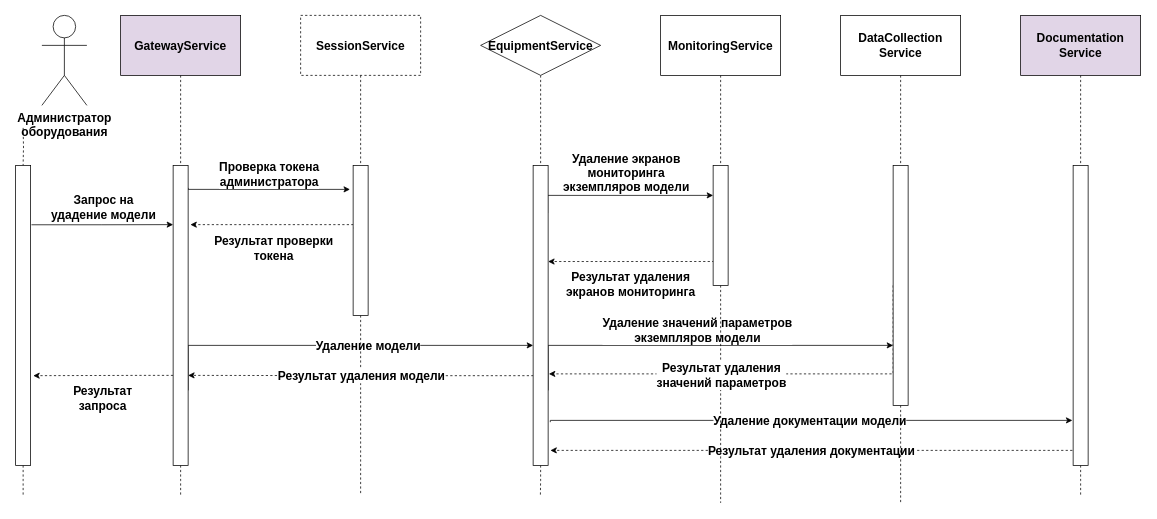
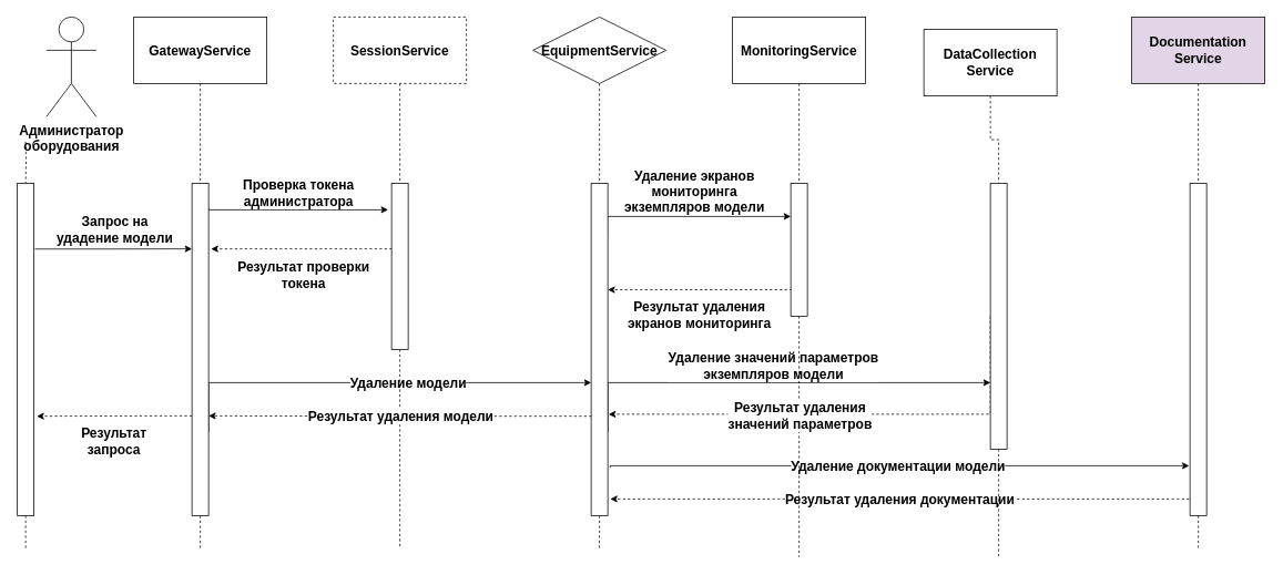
  <mxCell id="0" />
  <mxCell id="1" parent="0" />
  <mxCell id="2" style="edgeStyle=orthogonalEdgeStyle;rounded=0;orthogonalLoop=1;jettySize=auto;html=1;endArrow=none;endFill=0;dashed=1;fontSize=16;fontStyle=1" parent="1" target="6" edge="1"><mxGeometry relative="1" as="geometry"><mxPoint x="30" y="170" as="sourcePoint" /></mxGeometry></mxCell>
  <mxCell id="3" value="Администратор&lt;br&gt;оборудования" style="shape=umlActor;verticalLabelPosition=bottom;verticalAlign=top;html=1;outlineConnect=0;fontSize=16;fontStyle=1" parent="1" vertex="1"><mxGeometry x="55" y="20" width="60" height="120" as="geometry" /></mxCell>
  <mxCell id="4" style="edgeStyle=orthogonalEdgeStyle;rounded=0;orthogonalLoop=1;jettySize=auto;html=1;exitX=0.5;exitY=1;exitDx=0;exitDy=0;dashed=1;endArrow=none;endFill=0;fontSize=16;fontStyle=1" parent="1" source="6" edge="1"><mxGeometry relative="1" as="geometry"><mxPoint x="30" y="660" as="targetPoint" /></mxGeometry></mxCell>
  <mxCell id="5" value="Запрос на&lt;br&gt;удадение модели" style="edgeStyle=orthogonalEdgeStyle;rounded=0;orthogonalLoop=1;jettySize=auto;html=1;exitX=1.056;exitY=0.198;exitDx=0;exitDy=0;endArrow=classic;endFill=1;fontSize=16;fontStyle=1;exitPerimeter=0;" parent="1" source="6" edge="1"><mxGeometry x="0.019" y="-22" relative="1" as="geometry"><mxPoint x="230" y="299" as="targetPoint" /><mxPoint y="-45" as="offset" /></mxGeometry></mxCell>
  <mxCell id="6" value="" style="rounded=0;whiteSpace=wrap;html=1;fontSize=16;fontStyle=1" parent="1" vertex="1"><mxGeometry x="20" y="220" width="20" height="400" as="geometry" /></mxCell>
  <mxCell id="7" style="edgeStyle=orthogonalEdgeStyle;rounded=0;orthogonalLoop=1;jettySize=auto;html=1;exitX=0.5;exitY=1;exitDx=0;exitDy=0;dashed=1;endArrow=none;endFill=0;fontSize=16;fontStyle=1" parent="1" source="8" target="17" edge="1"><mxGeometry relative="1" as="geometry" /></mxCell>
- <mxCell id="8" value="GatewayService" style="rounded=0;whiteSpace=wrap;html=1;fontSize=16;fontStyle=1;fillColor=#e1d5e7;" parent="1" vertex="1"><mxGeometry x="160" y="20" width="160" height="80" as="geometry" /></mxCell>
+ <mxCell id="8" value="GatewayService" style="rounded=0;whiteSpace=wrap;html=1;fontSize=16;fontStyle=1" parent="1" vertex="1"><mxGeometry x="160" y="20" width="160" height="80" as="geometry" /></mxCell>
  <mxCell id="9" style="edgeStyle=orthogonalEdgeStyle;rounded=0;orthogonalLoop=1;jettySize=auto;html=1;exitX=0.5;exitY=1;exitDx=0;exitDy=0;dashed=1;endArrow=none;endFill=0;fontSize=16;fontStyle=1" parent="1" source="10" target="20" edge="1"><mxGeometry relative="1" as="geometry" /></mxCell>
  <mxCell id="10" value="SessionService" style="rounded=0;whiteSpace=wrap;html=1;fontSize=16;fontStyle=1;dashed=1;" parent="1" vertex="1"><mxGeometry x="400" y="20" width="160" height="80" as="geometry" /></mxCell>
  <mxCell id="11" style="edgeStyle=orthogonalEdgeStyle;rounded=0;orthogonalLoop=1;jettySize=auto;html=1;exitX=0.5;exitY=1;exitDx=0;exitDy=0;dashed=1;endArrow=none;endFill=0;fontSize=16;fontStyle=1" parent="1" source="12" target="26" edge="1"><mxGeometry relative="1" as="geometry" /></mxCell>
  <mxCell id="12" value="EquipmentService" style="rhombus;whiteSpace=wrap;html=1;fontSize=16;fontStyle=1;" parent="1" vertex="1"><mxGeometry x="640" y="20" width="160" height="80" as="geometry" /></mxCell>
  <mxCell id="13" value="Проверка токена&lt;br&gt;администратора" style="edgeStyle=orthogonalEdgeStyle;rounded=0;orthogonalLoop=1;jettySize=auto;html=1;endArrow=classic;endFill=1;fontSize=16;fontStyle=1;entryX=-0.209;entryY=0.16;entryDx=0;entryDy=0;entryPerimeter=0;" parent="1" target="20" edge="1"><mxGeometry y="20" relative="1" as="geometry"><mxPoint x="250" y="250" as="sourcePoint" /><mxPoint x="510" y="250" as="targetPoint" /><mxPoint x="1" as="offset" /><Array as="points"><mxPoint x="250" y="252" /></Array></mxGeometry></mxCell>
  <mxCell id="14" value="Удаление модели" style="edgeStyle=orthogonalEdgeStyle;rounded=0;orthogonalLoop=1;jettySize=auto;html=1;endArrow=classic;endFill=1;fontSize=16;fontStyle=1;exitX=1;exitY=0.75;exitDx=0;exitDy=0;" parent="1" source="17" edge="1"><mxGeometry x="0.154" relative="1" as="geometry"><mxPoint x="710" y="460" as="targetPoint" /><Array as="points"><mxPoint x="250" y="460" /><mxPoint x="707" y="460" /></Array><mxPoint as="offset" /></mxGeometry></mxCell>
  <mxCell id="15" style="edgeStyle=orthogonalEdgeStyle;rounded=0;orthogonalLoop=1;jettySize=auto;html=1;exitX=0.5;exitY=1;exitDx=0;exitDy=0;dashed=1;fontSize=16;endArrow=none;endFill=0;" parent="1" source="17" edge="1"><mxGeometry relative="1" as="geometry"><mxPoint x="240" y="660" as="targetPoint" /></mxGeometry></mxCell>
  <mxCell id="16" value="&lt;b&gt;Результат &lt;br&gt;запроса&lt;/b&gt;" style="edgeStyle=orthogonalEdgeStyle;rounded=0;orthogonalLoop=1;jettySize=auto;html=1;entryX=1.174;entryY=0.701;entryDx=0;entryDy=0;dashed=1;fontSize=16;endArrow=classic;endFill=1;entryPerimeter=0;" parent="1" source="17" target="6" edge="1"><mxGeometry x="0.009" y="30" relative="1" as="geometry"><mxPoint as="offset" /><Array as="points"><mxPoint x="190" y="500" /><mxPoint x="190" y="500" /></Array></mxGeometry></mxCell>
  <mxCell id="17" value="" style="rounded=0;whiteSpace=wrap;html=1;fontSize=16;fontStyle=1" parent="1" vertex="1"><mxGeometry x="230" y="220" width="20" height="400" as="geometry" /></mxCell>
  <mxCell id="18" value="Результат проверки&lt;br&gt;токена" style="edgeStyle=orthogonalEdgeStyle;rounded=0;orthogonalLoop=1;jettySize=auto;html=1;endArrow=classic;endFill=1;dashed=1;fontSize=16;fontStyle=1;exitX=0.026;exitY=0.425;exitDx=0;exitDy=0;exitPerimeter=0;" parent="1" source="20" edge="1"><mxGeometry x="0.008" y="31" relative="1" as="geometry"><mxPoint x="509" y="299" as="sourcePoint" /><mxPoint x="253" y="299" as="targetPoint" /><mxPoint as="offset" /><Array as="points"><mxPoint x="471" y="299" /></Array></mxGeometry></mxCell>
  <mxCell id="19" style="edgeStyle=orthogonalEdgeStyle;rounded=0;orthogonalLoop=1;jettySize=auto;html=1;exitX=0.5;exitY=1;exitDx=0;exitDy=0;dashed=1;fontSize=16;endArrow=none;endFill=0;" parent="1" source="20" edge="1"><mxGeometry relative="1" as="geometry"><mxPoint x="480" y="660" as="targetPoint" /></mxGeometry></mxCell>
  <mxCell id="20" value="" style="rounded=0;whiteSpace=wrap;html=1;fontSize=16;fontStyle=1" parent="1" vertex="1"><mxGeometry x="470" y="220" width="20" height="200" as="geometry" /></mxCell>
  <mxCell id="21" value="Результат удаления модели" style="edgeStyle=orthogonalEdgeStyle;rounded=0;orthogonalLoop=1;jettySize=auto;html=1;endArrow=classic;endFill=1;dashed=1;fontSize=16;fontStyle=1;exitX=0.026;exitY=0.701;exitDx=0;exitDy=0;exitPerimeter=0;" parent="1" source="26" edge="1"><mxGeometry relative="1" as="geometry"><mxPoint x="788" y="489" as="sourcePoint" /><mxPoint x="250" y="500" as="targetPoint" /><Array as="points" /></mxGeometry></mxCell>
  <mxCell id="22" style="edgeStyle=orthogonalEdgeStyle;rounded=0;orthogonalLoop=1;jettySize=auto;html=1;exitX=0.5;exitY=1;exitDx=0;exitDy=0;dashed=1;fontSize=16;endArrow=none;endFill=0;" parent="1" source="26" edge="1"><mxGeometry relative="1" as="geometry"><mxPoint x="719.69" y="660" as="targetPoint" /></mxGeometry></mxCell>
  <mxCell id="23" value="&lt;font style=&quot;font-size: 16px&quot;&gt;&lt;b&gt;Удаление экранов &lt;br&gt;мониторинга&lt;br&gt;экземпляров модели&lt;/b&gt;&lt;/font&gt;" style="edgeStyle=orthogonalEdgeStyle;rounded=0;orthogonalLoop=1;jettySize=auto;html=1;exitX=0.968;exitY=0.159;exitDx=0;exitDy=0;entryX=0;entryY=0.25;entryDx=0;entryDy=0;endArrow=classic;endFill=1;exitPerimeter=0;" parent="1" source="26" target="36" edge="1"><mxGeometry x="0.05" y="30" relative="1" as="geometry"><Array as="points"><mxPoint x="729" y="260" /></Array><mxPoint as="offset" /></mxGeometry></mxCell>
  <mxCell id="24" value="&lt;b style=&quot;font-size: 16px&quot;&gt;Удаление значений параметров&lt;br&gt;экземпляров модели&lt;/b&gt;" style="edgeStyle=orthogonalEdgeStyle;rounded=0;orthogonalLoop=1;jettySize=auto;html=1;exitX=1;exitY=0.75;exitDx=0;exitDy=0;entryX=0;entryY=0.75;entryDx=0;entryDy=0;endArrow=classic;endFill=1;" parent="1" source="26" target="41" edge="1"><mxGeometry y="20" relative="1" as="geometry"><Array as="points"><mxPoint x="730" y="460" /></Array><mxPoint x="-1" as="offset" /></mxGeometry></mxCell>
  <mxCell id="25" value="&lt;span style=&quot;font-size: 16px ; font-weight: 700&quot;&gt;Удаление документации модели&lt;/span&gt;" style="edgeStyle=orthogonalEdgeStyle;rounded=0;orthogonalLoop=1;jettySize=auto;html=1;exitX=1.144;exitY=0.856;exitDx=0;exitDy=0;endArrow=classic;endFill=1;exitPerimeter=0;" parent="1" source="26" edge="1"><mxGeometry relative="1" as="geometry"><mxPoint x="1429" y="560" as="targetPoint" /><Array as="points"><mxPoint x="733" y="560" /></Array></mxGeometry></mxCell>
  <mxCell id="26" value="" style="rounded=0;whiteSpace=wrap;html=1;fontSize=16;fontStyle=1" parent="1" vertex="1"><mxGeometry x="710" y="220" width="20" height="400" as="geometry" /></mxCell>
  <mxCell id="27" style="edgeStyle=orthogonalEdgeStyle;rounded=0;orthogonalLoop=1;jettySize=auto;html=1;exitX=0.5;exitY=1;exitDx=0;exitDy=0;endArrow=none;endFill=0;dashed=1;" parent="1" source="28" target="31" edge="1"><mxGeometry relative="1" as="geometry" /></mxCell>
  <mxCell id="28" value="Documentation&lt;br&gt;Service" style="rounded=0;whiteSpace=wrap;html=1;fontSize=16;fontStyle=1;fillColor=#e1d5e7;" parent="1" vertex="1"><mxGeometry x="1360" y="20" width="160" height="80" as="geometry" /></mxCell>
  <mxCell id="29" style="edgeStyle=orthogonalEdgeStyle;rounded=0;orthogonalLoop=1;jettySize=auto;html=1;exitX=0.5;exitY=1;exitDx=0;exitDy=0;dashed=1;endArrow=none;endFill=0;" parent="1" source="31" edge="1"><mxGeometry relative="1" as="geometry"><mxPoint x="1440" y="660" as="targetPoint" /></mxGeometry></mxCell>
  <mxCell id="30" value="&lt;font style=&quot;font-size: 16px&quot;&gt;&lt;b&gt;Результат удаления документации&lt;/b&gt;&lt;/font&gt;" style="edgeStyle=orthogonalEdgeStyle;rounded=0;orthogonalLoop=1;jettySize=auto;html=1;exitX=-0.05;exitY=0.95;exitDx=0;exitDy=0;endArrow=classic;endFill=1;exitPerimeter=0;dashed=1;" parent="1" source="31" edge="1"><mxGeometry relative="1" as="geometry"><mxPoint x="733" y="600" as="targetPoint" /><Array as="points"><mxPoint x="733" y="600" /></Array></mxGeometry></mxCell>
  <mxCell id="31" value="" style="rounded=0;whiteSpace=wrap;html=1;fontSize=16;fontStyle=1" parent="1" vertex="1"><mxGeometry x="1430" y="220" width="20" height="400" as="geometry" /></mxCell>
  <mxCell id="32" style="edgeStyle=orthogonalEdgeStyle;rounded=0;orthogonalLoop=1;jettySize=auto;html=1;exitX=0.5;exitY=1;exitDx=0;exitDy=0;endArrow=none;endFill=0;dashed=1;" parent="1" source="33" target="36" edge="1"><mxGeometry relative="1" as="geometry" /></mxCell>
  <mxCell id="33" value="MonitoringService" style="rounded=0;whiteSpace=wrap;html=1;fontSize=16;fontStyle=1" parent="1" vertex="1"><mxGeometry x="880" y="20" width="160" height="80" as="geometry" /></mxCell>
  <mxCell id="34" style="edgeStyle=orthogonalEdgeStyle;rounded=0;orthogonalLoop=1;jettySize=auto;html=1;exitX=0.5;exitY=1;exitDx=0;exitDy=0;dashed=1;endArrow=none;endFill=0;" parent="1" source="36" edge="1"><mxGeometry relative="1" as="geometry"><mxPoint x="960" y="670" as="targetPoint" /></mxGeometry></mxCell>
  <mxCell id="35" value="&lt;font style=&quot;font-size: 16px&quot;&gt;&lt;b&gt;Результат удаления&lt;br&gt;экранов мониторинга&lt;/b&gt;&lt;/font&gt;" style="edgeStyle=orthogonalEdgeStyle;rounded=0;orthogonalLoop=1;jettySize=auto;html=1;exitX=0.085;exitY=0.801;exitDx=0;exitDy=0;endArrow=classic;endFill=1;dashed=1;exitPerimeter=0;" parent="1" source="36" target="26" edge="1"><mxGeometry x="0.007" y="-30" relative="1" as="geometry"><Array as="points"><mxPoint x="790" y="348" /><mxPoint x="790" y="348" /></Array><mxPoint y="60" as="offset" /></mxGeometry></mxCell>
  <mxCell id="36" value="" style="rounded=0;whiteSpace=wrap;html=1;fontSize=16;fontStyle=1" parent="1" vertex="1"><mxGeometry x="950" y="220" width="20" height="160" as="geometry" /></mxCell>
  <mxCell id="37" style="edgeStyle=orthogonalEdgeStyle;rounded=0;orthogonalLoop=1;jettySize=auto;html=1;exitX=0.5;exitY=1;exitDx=0;exitDy=0;endArrow=none;endFill=0;dashed=1;" parent="1" source="38" target="41" edge="1"><mxGeometry relative="1" as="geometry" /></mxCell>
- <mxCell id="38" value="DataCollection&lt;br&gt;Service" style="rounded=0;whiteSpace=wrap;html=1;fontSize=16;fontStyle=1" parent="1" vertex="1"><mxGeometry x="1120" y="20" width="160" height="80" as="geometry" /></mxCell>
+ <mxCell id="38" value="DataCollection&lt;br&gt;Service" style="rounded=0;whiteSpace=wrap;html=1;fontSize=16;fontStyle=1" parent="1" vertex="1"><mxGeometry x="1110" y="35" width="160" height="80" as="geometry" /></mxCell>
  <mxCell id="39" style="edgeStyle=orthogonalEdgeStyle;rounded=0;orthogonalLoop=1;jettySize=auto;html=1;exitX=0.5;exitY=1;exitDx=0;exitDy=0;dashed=1;endArrow=none;endFill=0;" parent="1" source="41" edge="1"><mxGeometry relative="1" as="geometry"><mxPoint x="1200" y="670" as="targetPoint" /></mxGeometry></mxCell>
  <mxCell id="40" value="&lt;font style=&quot;font-size: 16px&quot;&gt;&lt;b&gt;Результат удаления&lt;br&gt;значений параметров&lt;/b&gt;&lt;/font&gt;" style="edgeStyle=orthogonalEdgeStyle;rounded=0;orthogonalLoop=1;jettySize=auto;html=1;exitX=0;exitY=0.5;exitDx=0;exitDy=0;endArrow=classic;endFill=1;dashed=1;" parent="1" source="41" edge="1"><mxGeometry x="0.205" y="2" relative="1" as="geometry"><mxPoint x="731" y="498" as="targetPoint" /><Array as="points"><mxPoint x="1190" y="498" /></Array><mxPoint x="1" as="offset" /></mxGeometry></mxCell>
  <mxCell id="41" value="" style="rounded=0;whiteSpace=wrap;html=1;fontSize=16;fontStyle=1" parent="1" vertex="1"><mxGeometry x="1190" y="220" width="20" height="320" as="geometry" /></mxCell>
